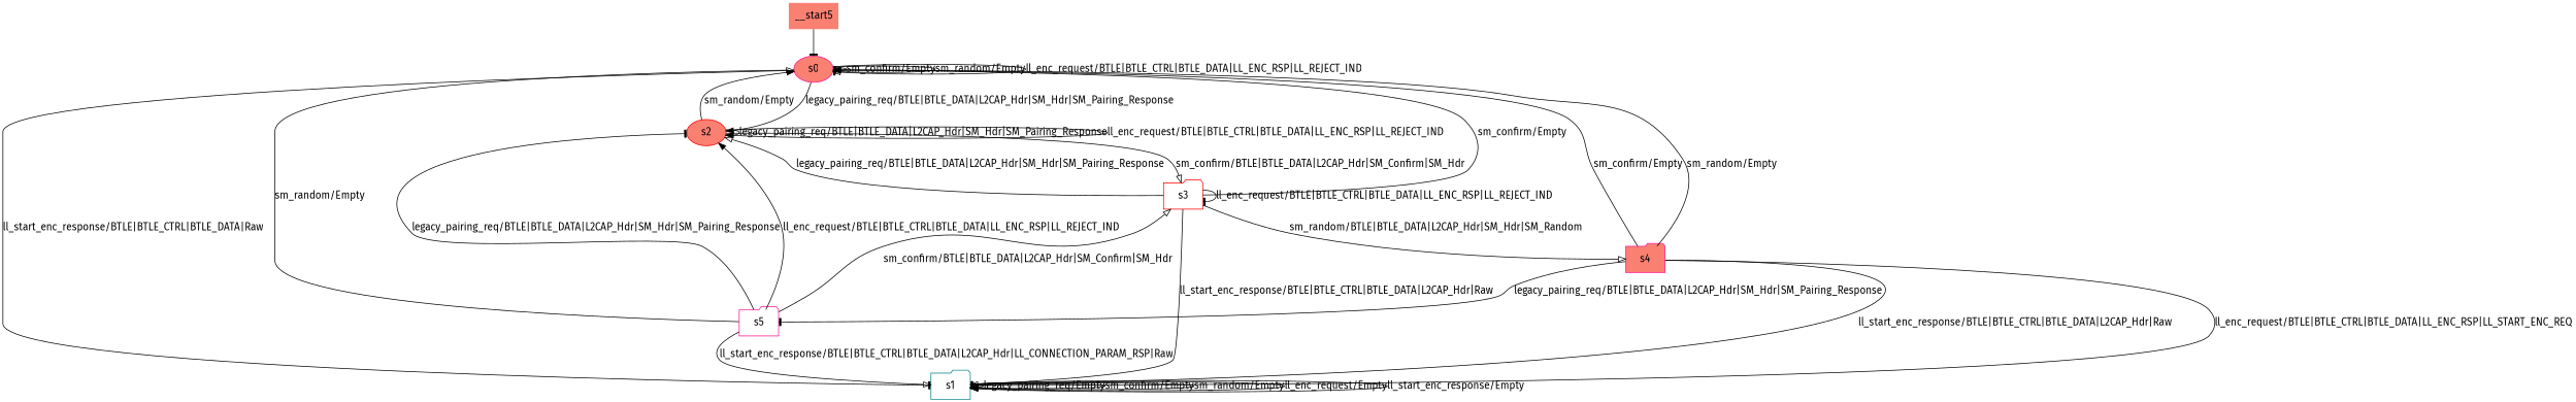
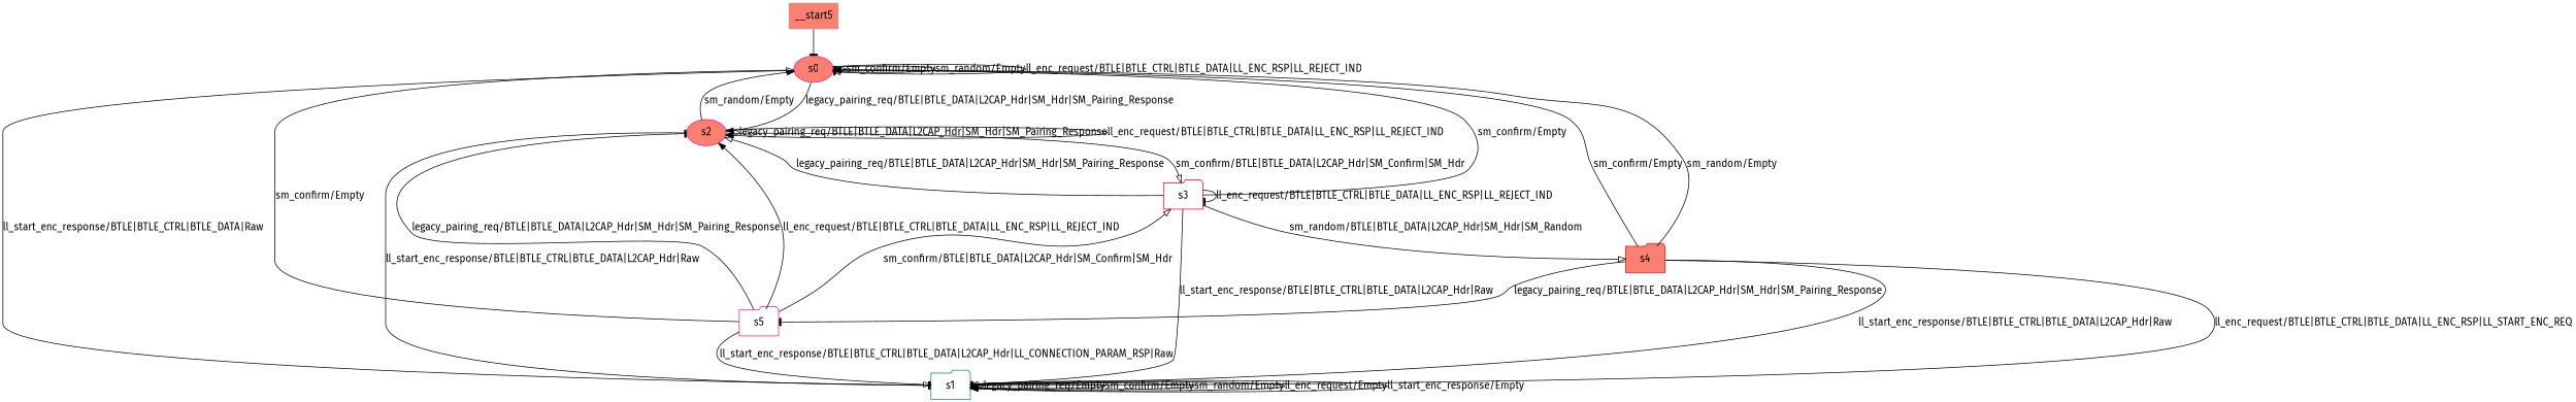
  digraph {
    fontname="Fira Sans"
    node [color=deeppink fillcolor=salmon fontname="Fira Sans" shape=folder style=filled]
    edge [arrowhead=onormal fontname="Fira Sans"]
    n1 [label=s0 shape=ellipse]
    n2 [color=teal fillcolor=white label=s1]
-   n3 [color=red label=s2 shape=ellipse]
+   n3 [label=s2 shape=ellipse]
    n4 [color=red fillcolor=white label=s3]
-   n5 [label=s4]
+   n5 [color=red label=s4]
    n6 [fillcolor=white label=s5]
    n7 [color=red label=__start5 shape=none]
    n1 -> n1 [arrowhead=normal label="sm_confirm/Empty"]
    n1 -> n1 [arrowhead=tee label="sm_random/Empty"]
    n1 -> n1 [label="ll_enc_request/BTLE|BTLE_CTRL|BTLE_DATA|LL_ENC_RSP|LL_REJECT_IND"]
    n1 -> n2 [arrowhead=tee label="ll_start_enc_response/BTLE|BTLE_CTRL|BTLE_DATA|Raw"]
    n1 -> n3 [arrowhead=normal label="legacy_pairing_req/BTLE|BTLE_DATA|L2CAP_Hdr|SM_Hdr|SM_Pairing_Response"]
    n2 -> n2 [label="legacy_pairing_req/Empty"]
    n2 -> n2 [arrowhead=normal label="sm_confirm/Empty"]
    n2 -> n2 [arrowhead=normal label="sm_random/Empty"]
    n2 -> n2 [label="ll_enc_request/Empty"]
    n2 -> n2 [label="ll_start_enc_response/Empty"]
    n3 -> n1 [arrowhead=normal label="sm_random/Empty"]
+   n3 -> n2 [arrowhead=tee label="ll_start_enc_response/BTLE|BTLE_CTRL|BTLE_DATA|L2CAP_Hdr|Raw"]
    n3 -> n3 [label="legacy_pairing_req/BTLE|BTLE_DATA|L2CAP_Hdr|SM_Hdr|SM_Pairing_Response"]
    n3 -> n3 [arrowhead=normal label="ll_enc_request/BTLE|BTLE_CTRL|BTLE_DATA|LL_ENC_RSP|LL_REJECT_IND"]
    n3 -> n4 [label="sm_confirm/BTLE|BTLE_DATA|L2CAP_Hdr|SM_Confirm|SM_Hdr"]
    n4 -> n1 [arrowhead=normal label="sm_confirm/Empty"]
    n4 -> n2 [label="ll_start_enc_response/BTLE|BTLE_CTRL|BTLE_DATA|L2CAP_Hdr|Raw"]
    n4 -> n3 [label="legacy_pairing_req/BTLE|BTLE_DATA|L2CAP_Hdr|SM_Hdr|SM_Pairing_Response"]
    n4 -> n4 [arrowhead=tee label="ll_enc_request/BTLE|BTLE_CTRL|BTLE_DATA|LL_ENC_RSP|LL_REJECT_IND"]
    n4 -> n5 [label="sm_random/BTLE|BTLE_DATA|L2CAP_Hdr|SM_Hdr|SM_Random"]
    n5 -> n1 [arrowhead=normal label="sm_confirm/Empty"]
    n5 -> n1 [arrowhead=tee label="sm_random/Empty"]
    n5 -> n2 [arrowhead=tee label="ll_enc_request/BTLE|BTLE_CTRL|BTLE_DATA|LL_ENC_RSP|LL_START_ENC_REQ"]
    n5 -> n2 [arrowhead=tee label="ll_start_enc_response/BTLE|BTLE_CTRL|BTLE_DATA|L2CAP_Hdr|Raw"]
    n5 -> n6 [arrowhead=tee label="legacy_pairing_req/BTLE|BTLE_DATA|L2CAP_Hdr|SM_Hdr|SM_Pairing_Response"]
-   n6 -> n1 [label="sm_random/Empty"]
+   n6 -> n1 [label="sm_confirm/Empty"]
    n6 -> n2 [label="ll_start_enc_response/BTLE|BTLE_CTRL|BTLE_DATA|L2CAP_Hdr|LL_CONNECTION_PARAM_RSP|Raw"]
    n6 -> n3 [arrowhead=tee label="legacy_pairing_req/BTLE|BTLE_DATA|L2CAP_Hdr|SM_Hdr|SM_Pairing_Response"]
    n6 -> n3 [arrowhead=normal label="ll_enc_request/BTLE|BTLE_CTRL|BTLE_DATA|LL_ENC_RSP|LL_REJECT_IND"]
    n6 -> n4 [label="sm_confirm/BTLE|BTLE_DATA|L2CAP_Hdr|SM_Confirm|SM_Hdr"]
    n7 -> n1 [arrowhead=tee]
  }
